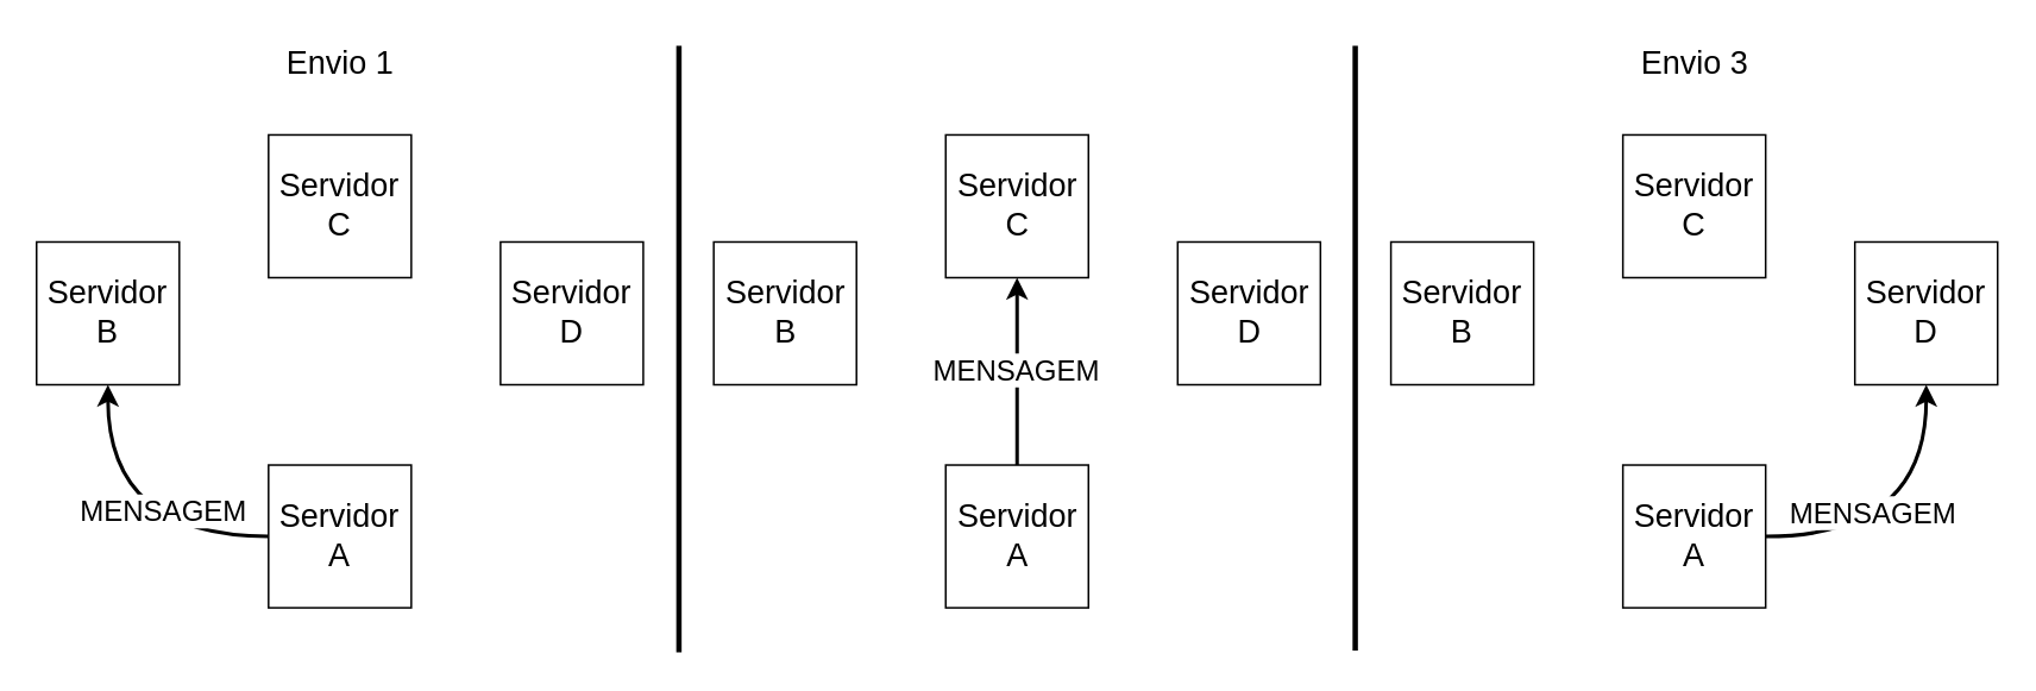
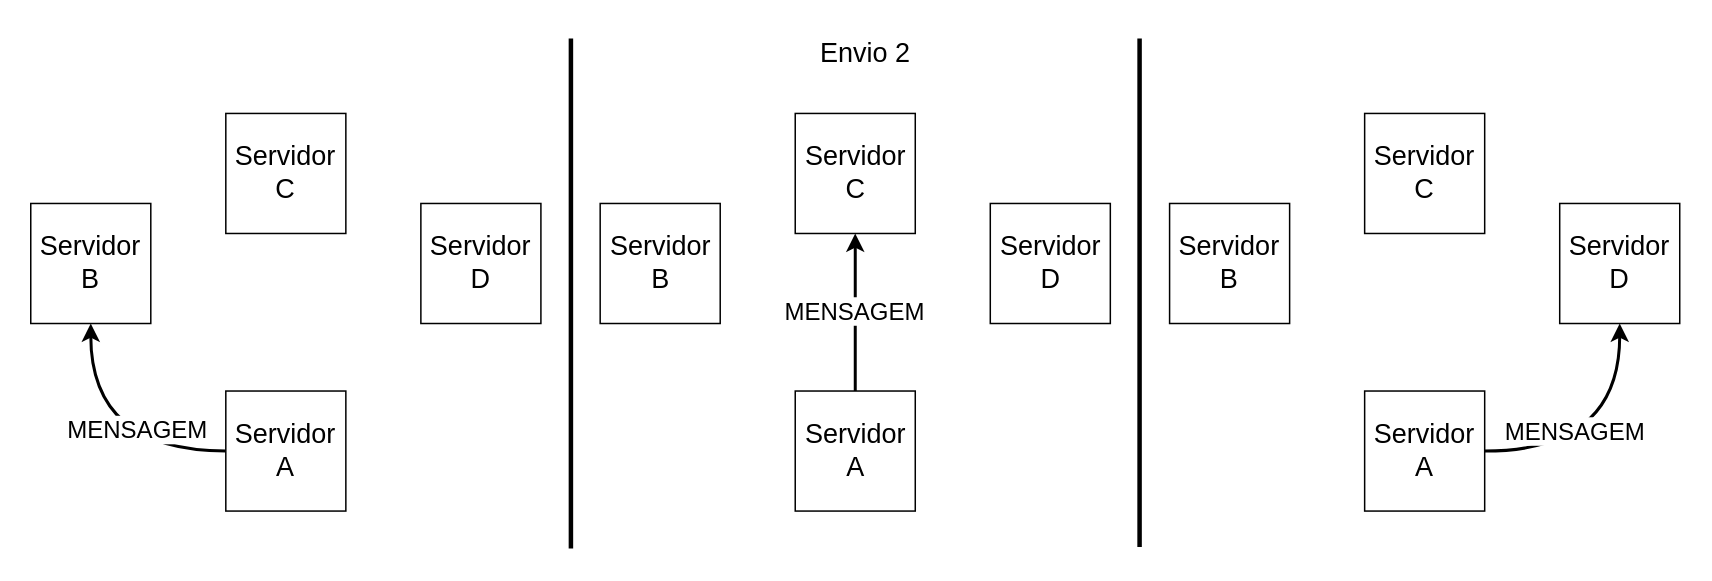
  <mxCell id="0" />
  <mxCell id="1" parent="0" />
  <mxCell id="2" style="edgeStyle=orthogonalEdgeStyle;orthogonalLoop=1;jettySize=auto;html=1;entryX=0.5;entryY=1;entryDx=0;entryDy=0;curved=1;fontSize=13;strokeWidth=2;" parent="1" source="4" target="5" edge="1"><mxGeometry relative="1" as="geometry"><mxPoint x="60" y="225" as="targetPoint" /></mxGeometry></mxCell>
  <mxCell id="3" value="MENSAGEM" style="text;html=1;align=center;verticalAlign=middle;resizable=0;points=[];;labelBackgroundColor=#ffffff;fontSize=16;" parent="2" vertex="1" connectable="0"><mxGeometry x="-0.337" y="-11" relative="1" as="geometry"><mxPoint x="-2" y="-4" as="offset" /></mxGeometry></mxCell>
  <mxCell id="4" value="Servidor A" style="whiteSpace=wrap;html=1;aspect=fixed;fontSize=18;" parent="1" vertex="1"><mxGeometry x="150" y="260" width="80" height="80" as="geometry" /></mxCell>
  <mxCell id="5" value="Servidor B" style="whiteSpace=wrap;html=1;aspect=fixed;fontSize=18;" parent="1" vertex="1"><mxGeometry y="135" width="80" height="80" as="geometry" x="20" /></mxCell>
  <mxCell id="6" value="Servidor C" style="whiteSpace=wrap;html=1;aspect=fixed;fontSize=18;" parent="1" vertex="1"><mxGeometry x="150" y="75" width="80" height="80" as="geometry" /></mxCell>
  <mxCell id="7" value="Servidor D" style="whiteSpace=wrap;html=1;aspect=fixed;fontSize=18;" parent="1" vertex="1"><mxGeometry x="280" y="135" width="80" height="80" as="geometry" /></mxCell>
  <mxCell id="8" style="edgeStyle=orthogonalEdgeStyle;orthogonalLoop=1;jettySize=auto;html=1;entryX=0.5;entryY=1;entryDx=0;entryDy=0;curved=1;fontSize=13;strokeWidth=2;" parent="1" source="9" target="11" edge="1"><mxGeometry relative="1" as="geometry"><mxPoint x="439.5" y="225" as="targetPoint" /></mxGeometry></mxCell>
  <mxCell id="9" value="Servidor A" style="whiteSpace=wrap;html=1;aspect=fixed;fontSize=18;" parent="1" vertex="1"><mxGeometry x="529.5" y="260" width="80" height="80" as="geometry" /></mxCell>
  <mxCell id="10" value="Servidor B" style="whiteSpace=wrap;html=1;aspect=fixed;fontSize=18;" parent="1" vertex="1"><mxGeometry x="399.5" y="135" width="80" height="80" as="geometry" /></mxCell>
  <mxCell id="11" value="Servidor C" style="whiteSpace=wrap;html=1;aspect=fixed;fontSize=18;" parent="1" vertex="1"><mxGeometry x="529.5" y="75" width="80" height="80" as="geometry" /></mxCell>
  <mxCell id="12" value="Servidor D" style="whiteSpace=wrap;html=1;aspect=fixed;fontSize=18;" parent="1" vertex="1"><mxGeometry x="659.5" y="135" width="80" height="80" as="geometry" /></mxCell>
  <mxCell id="13" style="edgeStyle=orthogonalEdgeStyle;orthogonalLoop=1;jettySize=auto;html=1;entryX=0.5;entryY=1;entryDx=0;entryDy=0;curved=1;fontSize=13;strokeWidth=2;" parent="1" source="14" target="17" edge="1"><mxGeometry relative="1" as="geometry"><mxPoint x="819" y="225" as="targetPoint" /></mxGeometry></mxCell>
  <mxCell id="14" value="Servidor A" style="whiteSpace=wrap;html=1;aspect=fixed;fontSize=18;" parent="1" vertex="1"><mxGeometry x="909" y="260" width="80" height="80" as="geometry" /></mxCell>
  <mxCell id="15" value="Servidor B" style="whiteSpace=wrap;html=1;aspect=fixed;fontSize=18;" parent="1" vertex="1"><mxGeometry x="779" y="135" width="80" height="80" as="geometry" /></mxCell>
  <mxCell id="16" value="Servidor C" style="whiteSpace=wrap;html=1;aspect=fixed;fontSize=18;" parent="1" vertex="1"><mxGeometry x="909" y="75" width="80" height="80" as="geometry" /></mxCell>
  <mxCell id="17" value="Servidor D" style="whiteSpace=wrap;html=1;aspect=fixed;fontSize=18;" parent="1" vertex="1"><mxGeometry x="1039" y="135" width="80" height="80" as="geometry" /></mxCell>
  <mxCell id="18" value="" style="endArrow=none;html=1;strokeWidth=3;" parent="1" edge="1"><mxGeometry width="50" height="50" relative="1" as="geometry"><mxPoint x="380" y="25" as="sourcePoint" /><mxPoint x="380" y="365" as="targetPoint" /></mxGeometry></mxCell>
  <mxCell id="19" value="" style="endArrow=none;html=1;strokeWidth=3;" parent="1" edge="1"><mxGeometry width="50" height="50" relative="1" as="geometry"><mxPoint x="759" y="25" as="sourcePoint" /><mxPoint x="759" y="364" as="targetPoint" /></mxGeometry></mxCell>
  <mxCell id="20" value="MENSAGEM" style="text;html=1;align=center;verticalAlign=middle;resizable=0;points=[];;labelBackgroundColor=#ffffff;fontSize=16;" parent="1" vertex="1" connectable="0"><mxGeometry x="580" y="235" as="geometry"><mxPoint x="-12" y="-29" as="offset" /></mxGeometry></mxCell>
  <mxCell id="21" value="MENSAGEM" style="text;html=1;align=center;verticalAlign=middle;resizable=0;points=[];;labelBackgroundColor=#ffffff;fontSize=16;" parent="1" vertex="1" connectable="0"><mxGeometry x="1060" y="315" as="geometry"><mxPoint x="-12" y="-29" as="offset" /></mxGeometry></mxCell>
- <mxCell id="22" value="Envio 1" style="text;html=1;align=center;verticalAlign=middle;resizable=0;points=[];;autosize=1;fontSize=18;" parent="1" vertex="1"><mxGeometry x="150" y="20" width="80" height="30" as="geometry" /></mxCell>
- <mxCell id="24" value="Envio 3" style="text;html=1;align=center;verticalAlign=middle;resizable=0;points=[];;autosize=1;fontSize=18;" parent="1" vertex="1"><mxGeometry x="909" y="20" width="80" height="30" as="geometry" /></mxCell>
+ <mxCell id="23" value="Envio 2" style="text;html=1;align=center;verticalAlign=middle;resizable=0;points=[];;autosize=1;fontSize=18;" parent="1" vertex="1"><mxGeometry x="535.5" y="20" width="80" height="30" as="geometry" /></mxCell>
